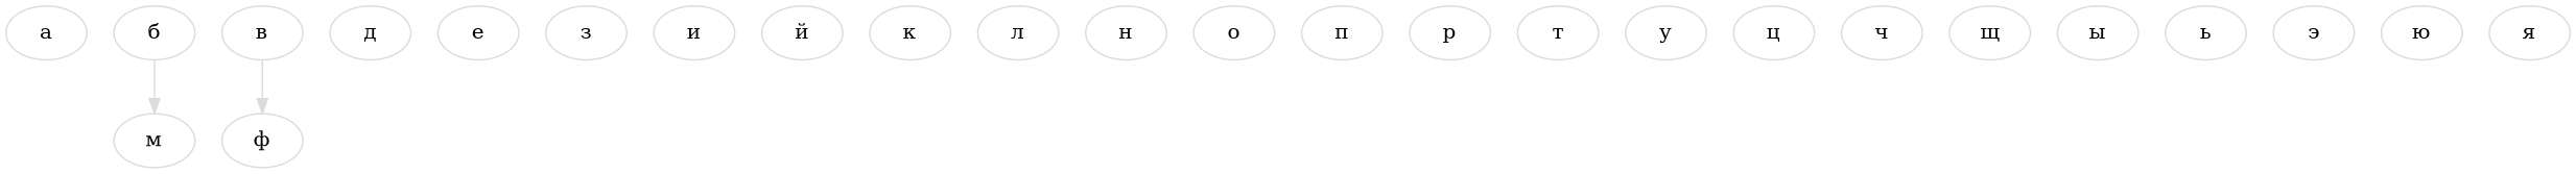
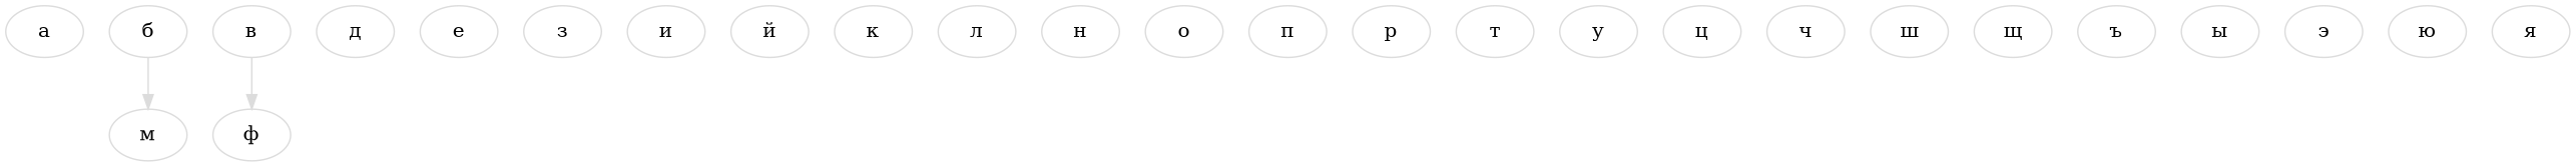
  digraph {
    node [borderColor="#dcdcdcff" borderWidth=0 color="#dcdcdcff" fixed=false gravityCenter="300 200" gravityStrengthX=0.05 gravityStrengthY=0.05 inBags="[]" labelColor="#ffffffff" labelIsVisible=true labelPosition=LabelTop labelSize=12 manyBodyStrength=-100 opacity=1 position="274.6943526239039 205.5479646793643" radius=8 velocity="-3.538835890992686e-17 8.196568423990413e-18"]
    edge [color="#dcdcdcff" labelColor="#dcdcdcff" labelIsVisible=true labelSize=12 opacity=1 strength=0.7 thickness=3]
    n1 [label="а" position="0 0"]
    n2 [label="б" position="0 0"]
    n3 [label="м"]
    n4 [label="в" position="0 0"]
    n5 [label="ф"]
    n6 [label="д" position="0 0"]
    n7 [label="е"]
    n8 [label="з"]
    n9 [label="и"]
    n10 [label="й"]
    n11 [label="к"]
    n12 [label="л"]
    n13 [label="н"]
    n14 [label="о"]
    n15 [label="п"]
    n16 [label="р"]
    n17 [label="т"]
    n18 [label="у"]
    n19 [label="ц"]
    n20 [label="ч"]
+   n21 [label="ш"]
    n22 [label="щ"]
+   n23 [label="ъ"]
    n24 [label="ы"]
-   n25 [label="ь"]
    n26 [label="э"]
    n27 [label="ю"]
    n28 [label="я"]
    n2 -> n3 [distance=121.11339569091797]
    n4 -> n5 [distance=109.93170738220215]
  }
